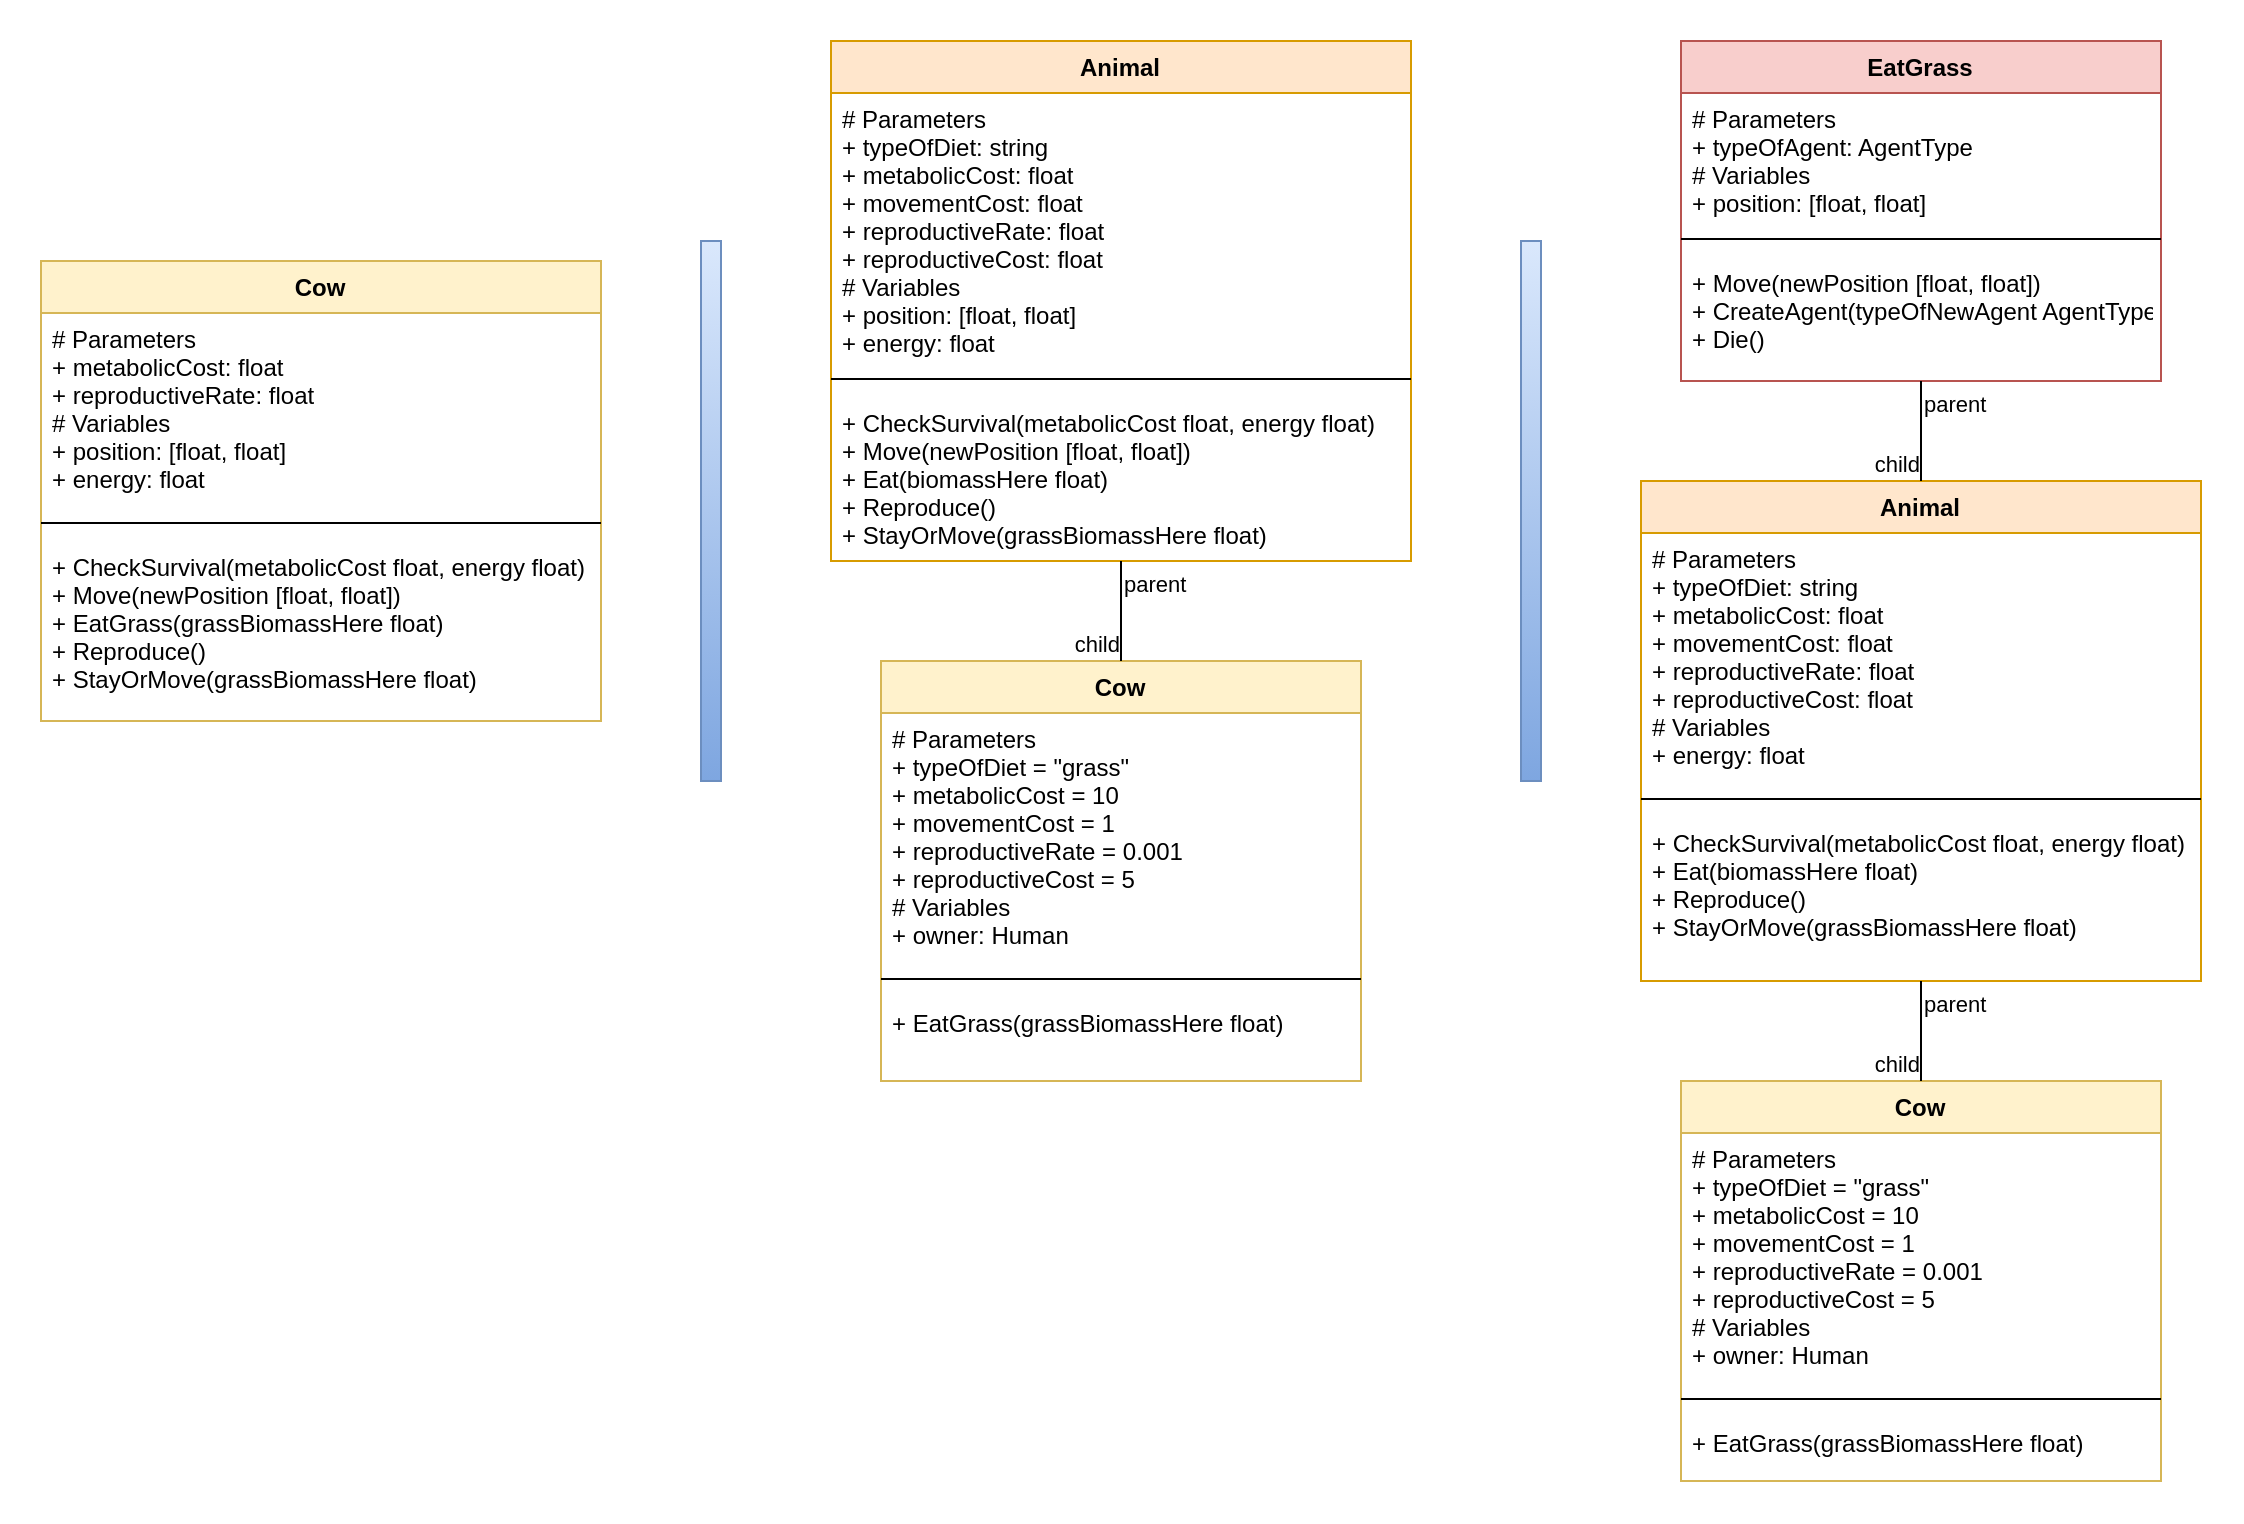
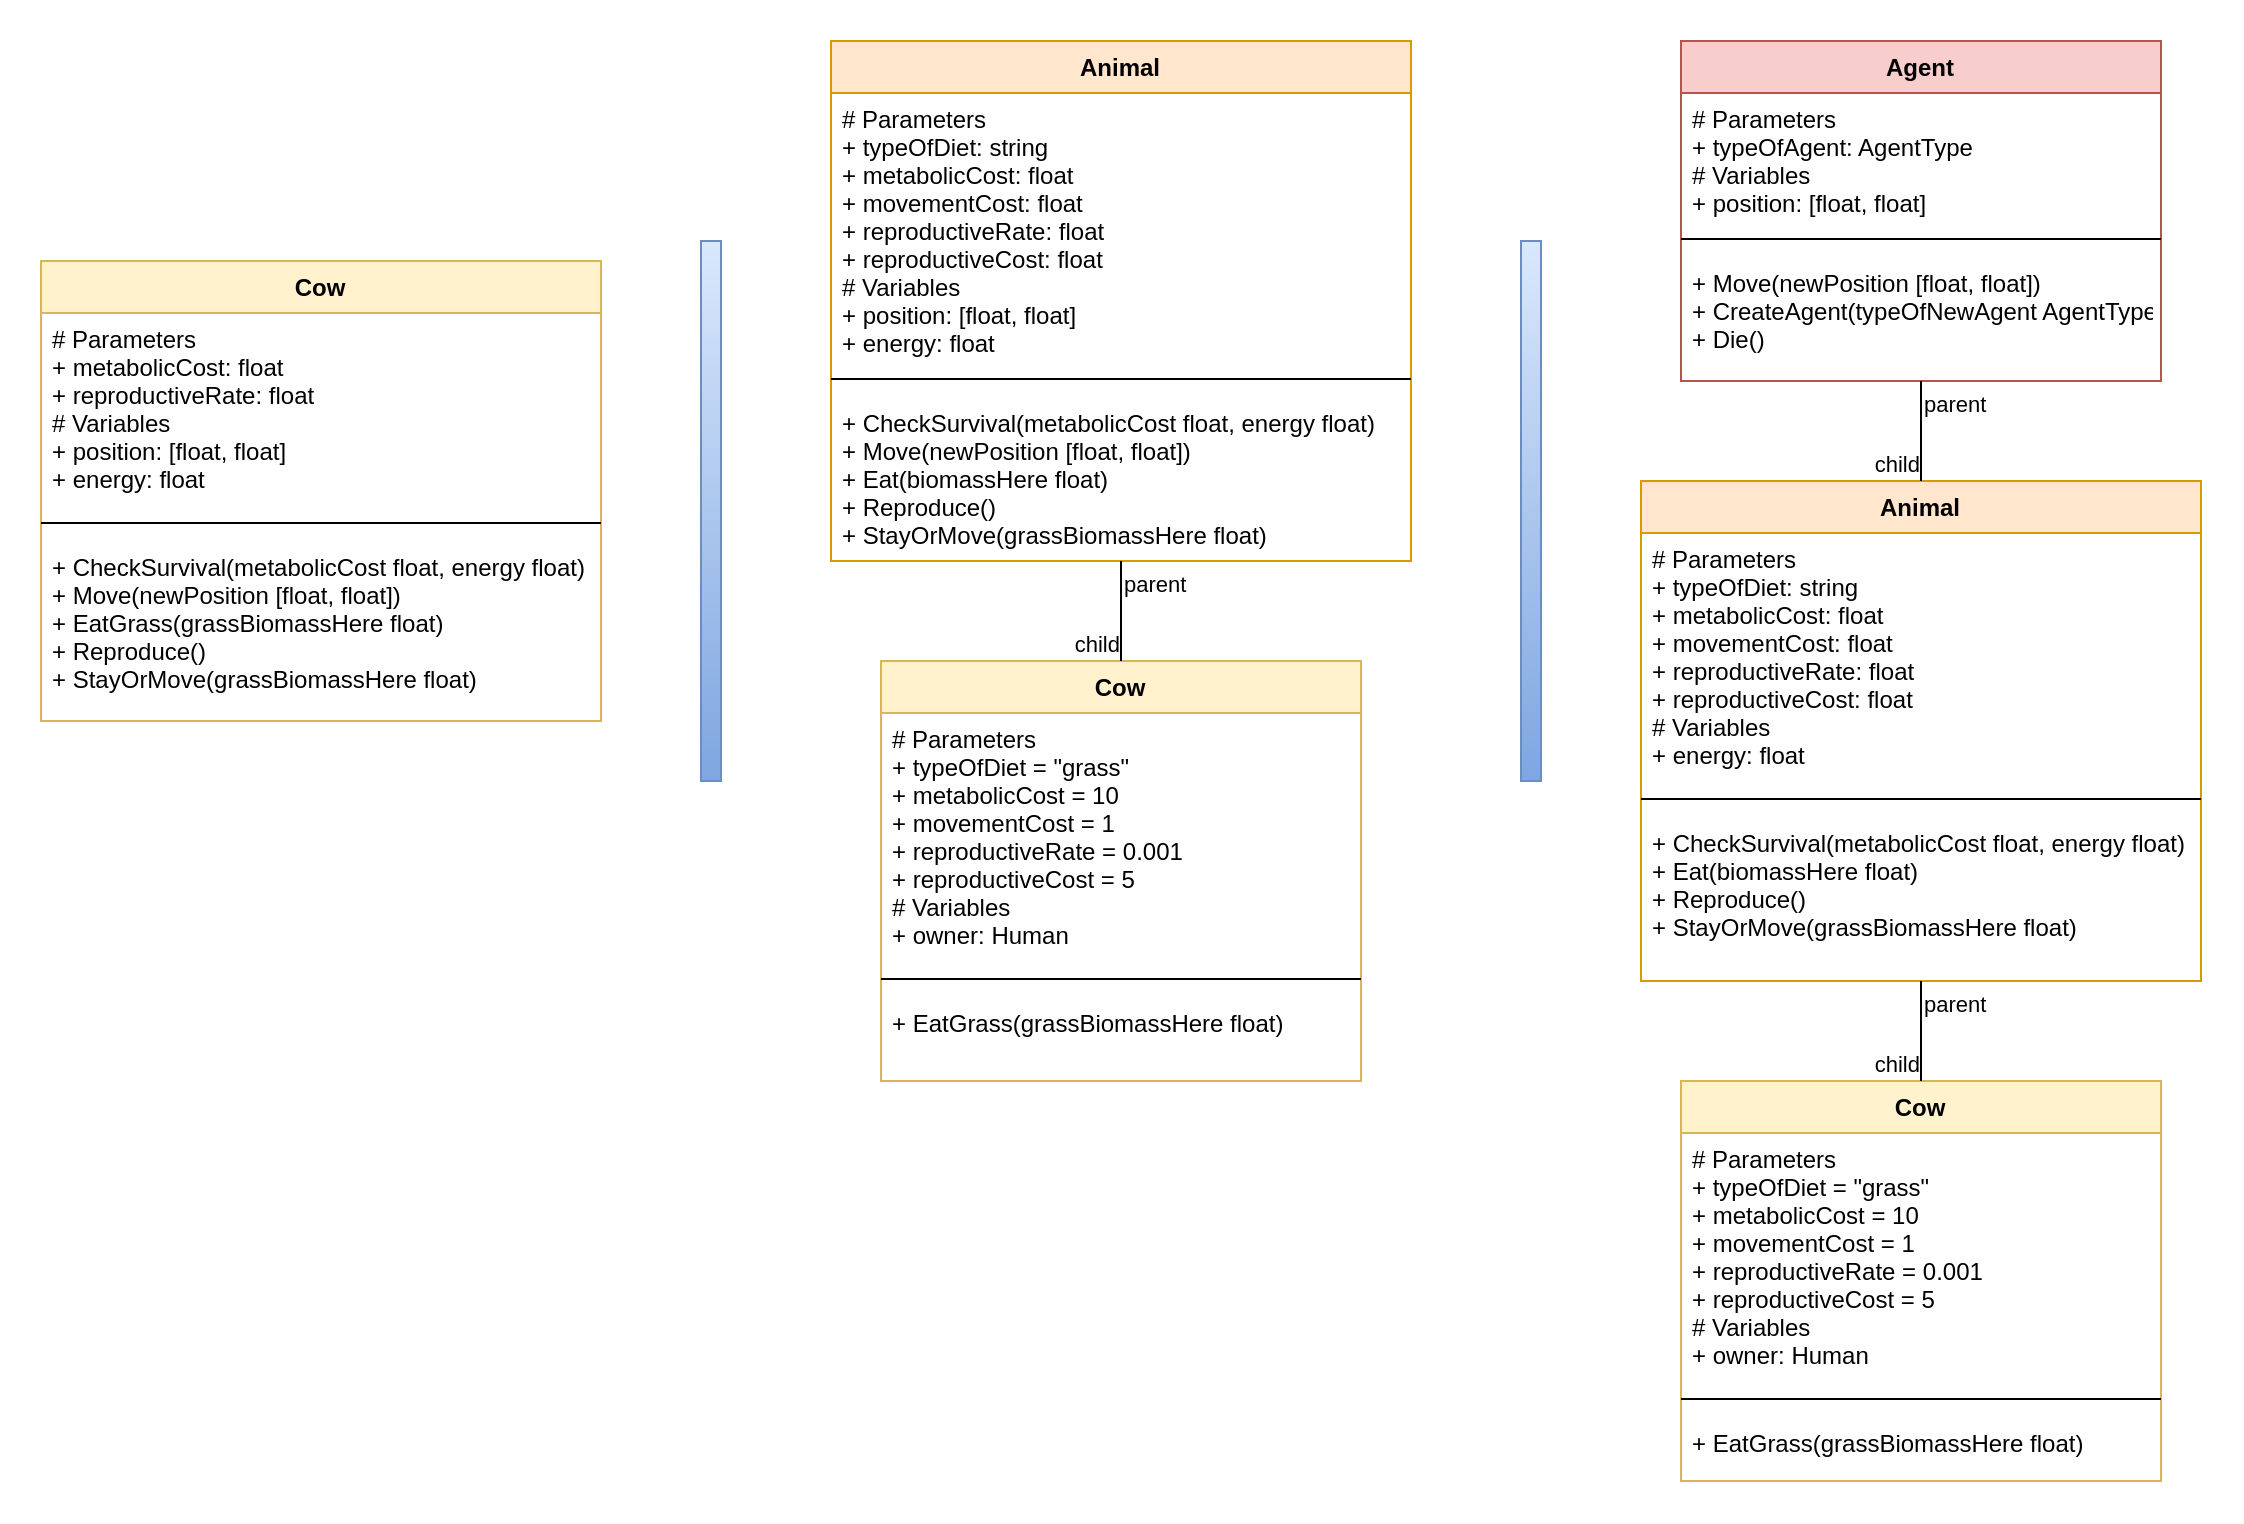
  <mxCell id="0" />
  <mxCell id="1" parent="0" />
  <mxCell id="2" value="Cow" style="swimlane;fontStyle=1;align=center;verticalAlign=top;childLayout=stackLayout;horizontal=1;startSize=26;horizontalStack=0;resizeParent=1;resizeParentMax=0;resizeLast=0;collapsible=1;marginBottom=0;fillColor=#fff2cc;strokeColor=#d6b656;" vertex="1" parent="1"><mxGeometry x="20" y="130" width="280" height="230" as="geometry" /></mxCell>
  <mxCell id="3" value="# Parameters&#10;+ metabolicCost: float&#10;+ reproductiveRate: float&#10;# Variables&#10;+ position: [float, float]&#10;+ energy: float" style="text;strokeColor=none;fillColor=none;align=left;verticalAlign=top;spacingLeft=4;spacingRight=4;overflow=hidden;rotatable=0;points=[[0,0.5],[1,0.5]];portConstraint=eastwest;" vertex="1" parent="2"><mxGeometry y="26" width="280" height="96" as="geometry" /></mxCell>
  <mxCell id="4" value="" style="line;strokeWidth=1;fillColor=none;align=left;verticalAlign=middle;spacingTop=-1;spacingLeft=3;spacingRight=3;rotatable=0;labelPosition=right;points=[];portConstraint=eastwest;" vertex="1" parent="2"><mxGeometry y="122" width="280" height="18" as="geometry" /></mxCell>
  <mxCell id="5" value="+ CheckSurvival(metabolicCost float, energy float)&#10;+ Move(newPosition [float, float])&#10;+ EatGrass(grassBiomassHere float)&#10;+ Reproduce()&#10;+ StayOrMove(grassBiomassHere float)" style="text;strokeColor=none;fillColor=none;align=left;verticalAlign=top;spacingLeft=4;spacingRight=4;overflow=hidden;rotatable=0;points=[[0,0.5],[1,0.5]];portConstraint=eastwest;" vertex="1" parent="2"><mxGeometry y="140" width="280" height="90" as="geometry" /></mxCell>
  <mxCell id="6" value="Cow" style="swimlane;fontStyle=1;align=center;verticalAlign=top;childLayout=stackLayout;horizontal=1;startSize=26;horizontalStack=0;resizeParent=1;resizeParentMax=0;resizeLast=0;collapsible=1;marginBottom=0;fillColor=#fff2cc;strokeColor=#d6b656;" vertex="1" parent="1"><mxGeometry x="440" y="330" width="240" height="210" as="geometry" /></mxCell>
  <mxCell id="7" value="# Parameters&#10;+ typeOfDiet = &quot;grass&quot;&#10;+ metabolicCost = 10&#10;+ movementCost = 1&#10;+ reproductiveRate = 0.001&#10;+ reproductiveCost = 5&#10;# Variables&#10;+ owner: Human" style="text;strokeColor=none;fillColor=none;align=left;verticalAlign=top;spacingLeft=4;spacingRight=4;overflow=hidden;rotatable=0;points=[[0,0.5],[1,0.5]];portConstraint=eastwest;" vertex="1" parent="6"><mxGeometry y="26" width="240" height="124" as="geometry" /></mxCell>
  <mxCell id="8" value="" style="line;strokeWidth=1;fillColor=none;align=left;verticalAlign=middle;spacingTop=-1;spacingLeft=3;spacingRight=3;rotatable=0;labelPosition=right;points=[];portConstraint=eastwest;" vertex="1" parent="6"><mxGeometry y="150" width="240" height="18" as="geometry" /></mxCell>
  <mxCell id="9" value="+ EatGrass(grassBiomassHere float)&#10;" style="text;strokeColor=none;fillColor=none;align=left;verticalAlign=top;spacingLeft=4;spacingRight=4;overflow=hidden;rotatable=0;points=[[0,0.5],[1,0.5]];portConstraint=eastwest;" vertex="1" parent="6"><mxGeometry y="168" width="240" height="42" as="geometry" /></mxCell>
  <mxCell id="10" value="Animal" style="swimlane;fontStyle=1;align=center;verticalAlign=top;childLayout=stackLayout;horizontal=1;startSize=26;horizontalStack=0;resizeParent=1;resizeParentMax=0;resizeLast=0;collapsible=1;marginBottom=0;fillColor=#ffe6cc;strokeColor=#d79b00;" vertex="1" parent="1"><mxGeometry x="415" y="20" width="290" height="260" as="geometry" /></mxCell>
  <mxCell id="11" value="# Parameters&#10;+ typeOfDiet: string&#10;+ metabolicCost: float&#10;+ movementCost: float&#10;+ reproductiveRate: float&#10;+ reproductiveCost: float&#10;# Variables&#10;+ position: [float, float]&#10;+ energy: float" style="text;strokeColor=none;fillColor=none;align=left;verticalAlign=top;spacingLeft=4;spacingRight=4;overflow=hidden;rotatable=0;points=[[0,0.5],[1,0.5]];portConstraint=eastwest;" vertex="1" parent="10"><mxGeometry y="26" width="290" height="134" as="geometry" /></mxCell>
  <mxCell id="12" value="" style="line;strokeWidth=1;fillColor=none;align=left;verticalAlign=middle;spacingTop=-1;spacingLeft=3;spacingRight=3;rotatable=0;labelPosition=right;points=[];portConstraint=eastwest;" vertex="1" parent="10"><mxGeometry y="160" width="290" height="18" as="geometry" /></mxCell>
  <mxCell id="13" value="+ CheckSurvival(metabolicCost float, energy float)&#10;+ Move(newPosition [float, float])&#10;+ Eat(biomassHere float)&#10;+ Reproduce()&#10;+ StayOrMove(grassBiomassHere float)" style="text;strokeColor=none;fillColor=none;align=left;verticalAlign=top;spacingLeft=4;spacingRight=4;overflow=hidden;rotatable=0;points=[[0,0.5],[1,0.5]];portConstraint=eastwest;" vertex="1" parent="10"><mxGeometry y="178" width="290" height="82" as="geometry" /></mxCell>
  <mxCell id="14" value="" style="endArrow=none;html=1;edgeStyle=orthogonalEdgeStyle;" edge="1" parent="1" source="10" target="6"><mxGeometry relative="1" as="geometry"><mxPoint x="310" y="390" as="sourcePoint" /><mxPoint x="470" y="390" as="targetPoint" /></mxGeometry></mxCell>
  <mxCell id="15" value="parent" style="edgeLabel;resizable=0;html=1;align=left;verticalAlign=bottom;" connectable="0" vertex="1" parent="14"><mxGeometry x="-1" relative="1" as="geometry"><mxPoint y="20" as="offset" /></mxGeometry></mxCell>
  <mxCell id="16" value="child" style="edgeLabel;resizable=0;html=1;align=right;verticalAlign=bottom;" connectable="0" vertex="1" parent="14"><mxGeometry x="1" relative="1" as="geometry" /></mxCell>
  <mxCell id="17" value="Cow" style="swimlane;fontStyle=1;align=center;verticalAlign=top;childLayout=stackLayout;horizontal=1;startSize=26;horizontalStack=0;resizeParent=1;resizeParentMax=0;resizeLast=0;collapsible=1;marginBottom=0;fillColor=#fff2cc;strokeColor=#d6b656;" vertex="1" parent="1"><mxGeometry x="840" y="540" width="240" height="200" as="geometry" /></mxCell>
  <mxCell id="18" value="# Parameters&#10;+ typeOfDiet = &quot;grass&quot;&#10;+ metabolicCost = 10&#10;+ movementCost = 1&#10;+ reproductiveRate = 0.001&#10;+ reproductiveCost = 5&#10;# Variables&#10;+ owner: Human" style="text;strokeColor=none;fillColor=none;align=left;verticalAlign=top;spacingLeft=4;spacingRight=4;overflow=hidden;rotatable=0;points=[[0,0.5],[1,0.5]];portConstraint=eastwest;" vertex="1" parent="17"><mxGeometry y="26" width="240" height="124" as="geometry" /></mxCell>
  <mxCell id="19" value="" style="line;strokeWidth=1;fillColor=none;align=left;verticalAlign=middle;spacingTop=-1;spacingLeft=3;spacingRight=3;rotatable=0;labelPosition=right;points=[];portConstraint=eastwest;" vertex="1" parent="17"><mxGeometry y="150" width="240" height="18" as="geometry" /></mxCell>
  <mxCell id="20" value="+ EatGrass(grassBiomassHere float)&#10;" style="text;strokeColor=none;fillColor=none;align=left;verticalAlign=top;spacingLeft=4;spacingRight=4;overflow=hidden;rotatable=0;points=[[0,0.5],[1,0.5]];portConstraint=eastwest;" vertex="1" parent="17"><mxGeometry y="168" width="240" height="32" as="geometry" /></mxCell>
  <mxCell id="21" value="Animal" style="swimlane;fontStyle=1;align=center;verticalAlign=top;childLayout=stackLayout;horizontal=1;startSize=26;horizontalStack=0;resizeParent=1;resizeParentMax=0;resizeLast=0;collapsible=1;marginBottom=0;fillColor=#ffe6cc;strokeColor=#d79b00;" vertex="1" parent="1"><mxGeometry x="820" y="240" width="280" height="250" as="geometry" /></mxCell>
  <mxCell id="22" value="# Parameters&#10;+ typeOfDiet: string&#10;+ metabolicCost: float&#10;+ movementCost: float&#10;+ reproductiveRate: float&#10;+ reproductiveCost: float&#10;# Variables&#10;+ energy: float" style="text;strokeColor=none;fillColor=none;align=left;verticalAlign=top;spacingLeft=4;spacingRight=4;overflow=hidden;rotatable=0;points=[[0,0.5],[1,0.5]];portConstraint=eastwest;" vertex="1" parent="21"><mxGeometry y="26" width="280" height="124" as="geometry" /></mxCell>
  <mxCell id="23" value="" style="line;strokeWidth=1;fillColor=none;align=left;verticalAlign=middle;spacingTop=-1;spacingLeft=3;spacingRight=3;rotatable=0;labelPosition=right;points=[];portConstraint=eastwest;" vertex="1" parent="21"><mxGeometry y="150" width="280" height="18" as="geometry" /></mxCell>
  <mxCell id="24" value="+ CheckSurvival(metabolicCost float, energy float)&#10;+ Eat(biomassHere float)&#10;+ Reproduce()&#10;+ StayOrMove(grassBiomassHere float)" style="text;strokeColor=none;fillColor=none;align=left;verticalAlign=top;spacingLeft=4;spacingRight=4;overflow=hidden;rotatable=0;points=[[0,0.5],[1,0.5]];portConstraint=eastwest;" vertex="1" parent="21"><mxGeometry y="168" width="280" height="82" as="geometry" /></mxCell>
- <mxCell id="25" value="EatGrass" style="swimlane;fontStyle=1;align=center;verticalAlign=top;childLayout=stackLayout;horizontal=1;startSize=26;horizontalStack=0;resizeParent=1;resizeParentMax=0;resizeLast=0;collapsible=1;marginBottom=0;fillColor=#f8cecc;strokeColor=#b85450;" vertex="1" parent="1"><mxGeometry x="840" y="20" width="240" height="170" as="geometry" /></mxCell>
+ <mxCell id="25" value="Agent" style="swimlane;fontStyle=1;align=center;verticalAlign=top;childLayout=stackLayout;horizontal=1;startSize=26;horizontalStack=0;resizeParent=1;resizeParentMax=0;resizeLast=0;collapsible=1;marginBottom=0;fillColor=#f8cecc;strokeColor=#b85450;" vertex="1" parent="1"><mxGeometry x="840" y="20" width="240" height="170" as="geometry" /></mxCell>
  <mxCell id="26" value="# Parameters&#10;+ typeOfAgent: AgentType&#10;# Variables&#10;+ position: [float, float]" style="text;strokeColor=none;fillColor=none;align=left;verticalAlign=top;spacingLeft=4;spacingRight=4;overflow=hidden;rotatable=0;points=[[0,0.5],[1,0.5]];portConstraint=eastwest;" vertex="1" parent="25"><mxGeometry y="26" width="240" height="64" as="geometry" /></mxCell>
  <mxCell id="27" value="" style="line;strokeWidth=1;fillColor=none;align=left;verticalAlign=middle;spacingTop=-1;spacingLeft=3;spacingRight=3;rotatable=0;labelPosition=right;points=[];portConstraint=eastwest;" vertex="1" parent="25"><mxGeometry y="90" width="240" height="18" as="geometry" /></mxCell>
  <mxCell id="28" value="+ Move(newPosition [float, float])&#10;+ CreateAgent(typeOfNewAgent AgentType)&#10;+ Die()" style="text;strokeColor=none;fillColor=none;align=left;verticalAlign=top;spacingLeft=4;spacingRight=4;overflow=hidden;rotatable=0;points=[[0,0.5],[1,0.5]];portConstraint=eastwest;" vertex="1" parent="25"><mxGeometry y="108" width="240" height="62" as="geometry" /></mxCell>
  <mxCell id="29" value="" style="endArrow=none;html=1;edgeStyle=orthogonalEdgeStyle;" edge="1" parent="1" source="25" target="21"><mxGeometry relative="1" as="geometry"><mxPoint x="730" y="290" as="sourcePoint" /><mxPoint x="890" y="290" as="targetPoint" /></mxGeometry></mxCell>
  <mxCell id="30" value="parent" style="edgeLabel;resizable=0;html=1;align=left;verticalAlign=bottom;" connectable="0" vertex="1" parent="29"><mxGeometry x="-1" relative="1" as="geometry"><mxPoint y="20" as="offset" /></mxGeometry></mxCell>
  <mxCell id="31" value="child" style="edgeLabel;resizable=0;html=1;align=right;verticalAlign=bottom;" connectable="0" vertex="1" parent="29"><mxGeometry x="1" relative="1" as="geometry" /></mxCell>
  <mxCell id="32" value="" style="endArrow=none;html=1;edgeStyle=orthogonalEdgeStyle;" edge="1" parent="1" source="21" target="17"><mxGeometry relative="1" as="geometry"><mxPoint x="950" y="250" as="sourcePoint" /><mxPoint x="1110" y="250" as="targetPoint" /></mxGeometry></mxCell>
  <mxCell id="33" value="parent" style="edgeLabel;resizable=0;html=1;align=left;verticalAlign=bottom;" connectable="0" vertex="1" parent="32"><mxGeometry x="-1" relative="1" as="geometry"><mxPoint y="20" as="offset" /></mxGeometry></mxCell>
  <mxCell id="34" value="child" style="edgeLabel;resizable=0;html=1;align=right;verticalAlign=bottom;" connectable="0" vertex="1" parent="32"><mxGeometry x="1" relative="1" as="geometry" /></mxCell>
  <mxCell id="35" value="" style="html=1;points=[];perimeter=orthogonalPerimeter;gradientColor=#7ea6e0;fillColor=#dae8fc;strokeColor=#6c8ebf;" vertex="1" parent="1"><mxGeometry x="350" y="120" width="10" height="270" as="geometry" /></mxCell>
  <mxCell id="36" value="" style="html=1;points=[];perimeter=orthogonalPerimeter;gradientColor=#7ea6e0;fillColor=#dae8fc;strokeColor=#6c8ebf;" vertex="1" parent="1"><mxGeometry x="760" y="120" width="10" height="270" as="geometry" /></mxCell>
